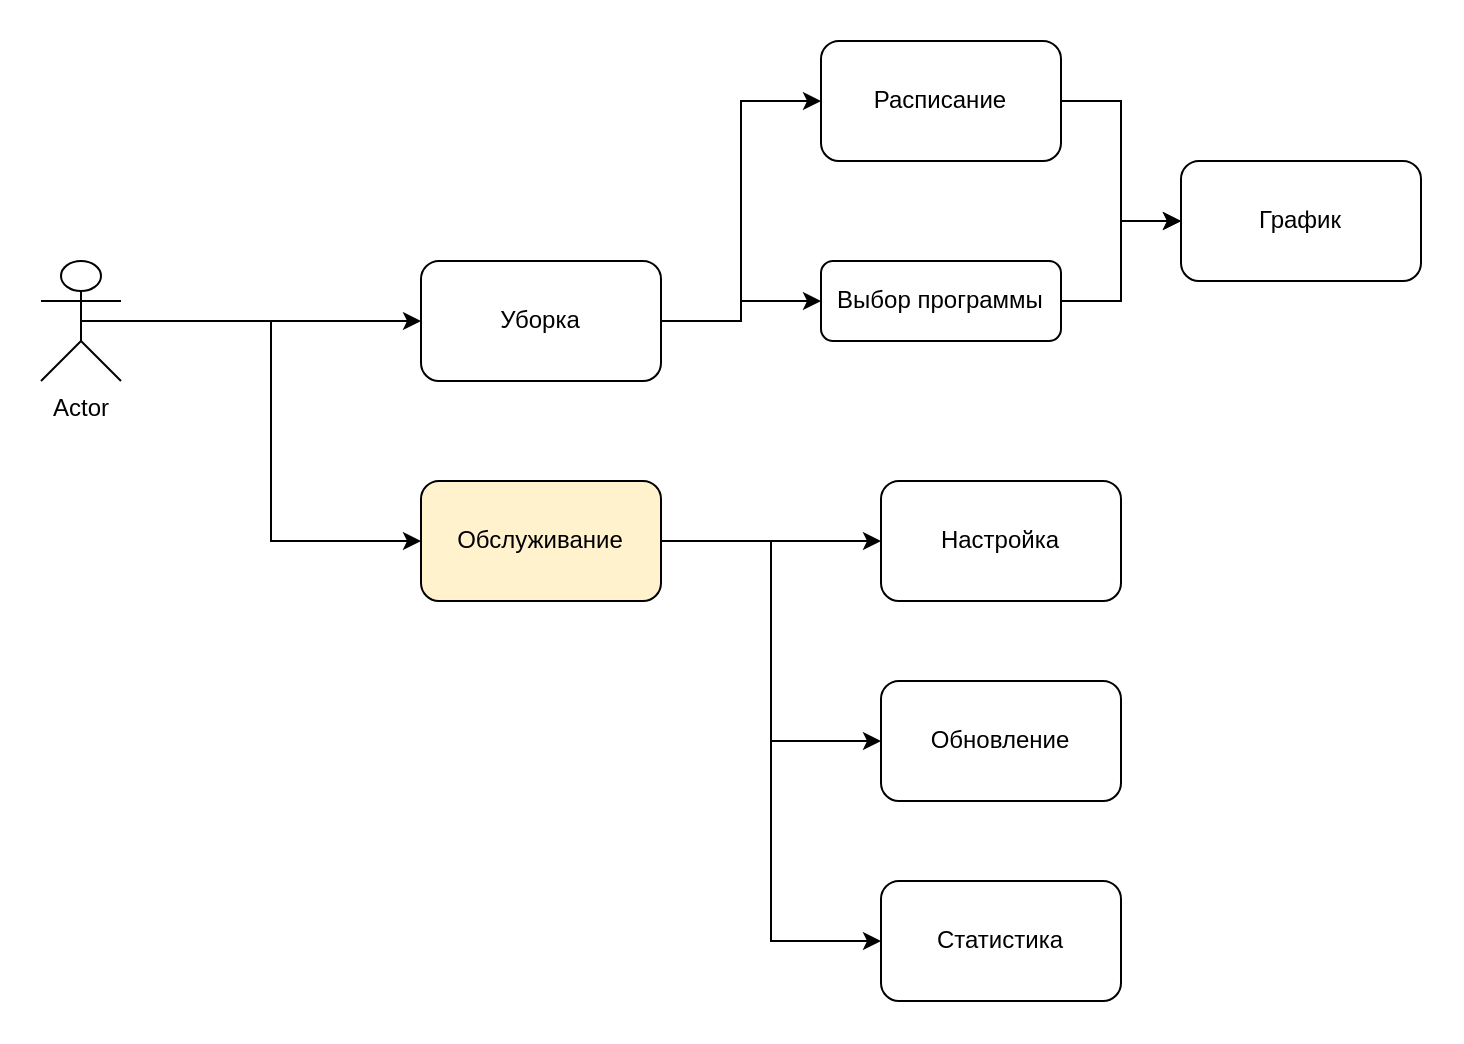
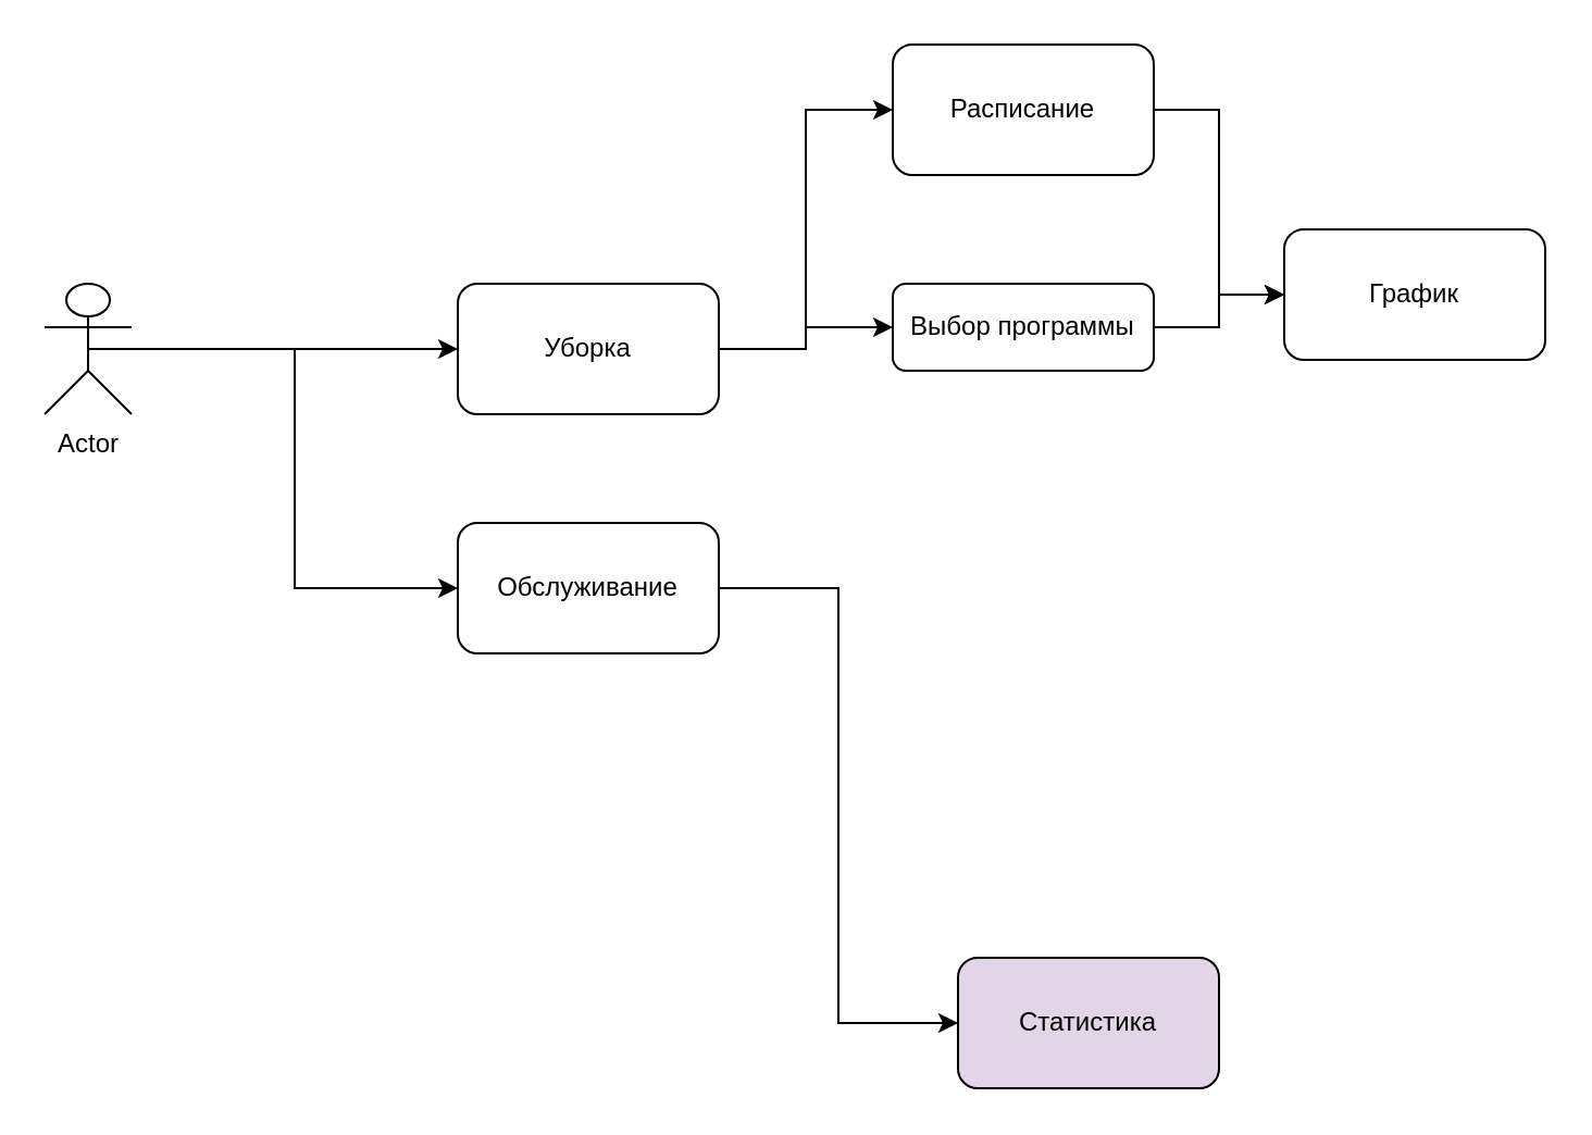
  <mxCell id="0" />
  <mxCell id="1" parent="0" />
  <mxCell id="2" style="edgeStyle=orthogonalEdgeStyle;rounded=0;orthogonalLoop=1;jettySize=auto;html=1;exitX=0.5;exitY=0.5;exitDx=0;exitDy=0;exitPerimeter=0;entryX=0;entryY=0.5;entryDx=0;entryDy=0;" edge="1" parent="1" source="4" target="8"><mxGeometry relative="1" as="geometry" /></mxCell>
  <mxCell id="3" style="edgeStyle=orthogonalEdgeStyle;rounded=0;orthogonalLoop=1;jettySize=auto;html=1;exitX=0.5;exitY=0.5;exitDx=0;exitDy=0;exitPerimeter=0;entryX=0;entryY=0.5;entryDx=0;entryDy=0;" edge="1" parent="1" source="4" target="11"><mxGeometry relative="1" as="geometry" /></mxCell>
  <mxCell id="4" value="Actor" style="shape=umlActor;verticalLabelPosition=bottom;verticalAlign=top;html=1;outlineConnect=0;" vertex="1" parent="1"><mxGeometry x="20" y="130" width="40" height="60" as="geometry" /></mxCell>
- <mxCell id="5" value="" style="edgeStyle=orthogonalEdgeStyle;rounded=0;orthogonalLoop=1;jettySize=auto;html=1;" edge="1" parent="1" source="8" target="12"><mxGeometry relative="1" as="geometry" /></mxCell>
- <mxCell id="6" style="edgeStyle=orthogonalEdgeStyle;rounded=0;orthogonalLoop=1;jettySize=auto;html=1;exitX=1;exitY=0.5;exitDx=0;exitDy=0;entryX=0;entryY=0.5;entryDx=0;entryDy=0;" edge="1" parent="1" source="8" target="13"><mxGeometry relative="1" as="geometry" /></mxCell>
  <mxCell id="7" style="edgeStyle=orthogonalEdgeStyle;rounded=0;orthogonalLoop=1;jettySize=auto;html=1;exitX=1;exitY=0.5;exitDx=0;exitDy=0;entryX=0;entryY=0.5;entryDx=0;entryDy=0;" edge="1" parent="1" source="8" target="14"><mxGeometry relative="1" as="geometry" /></mxCell>
- <mxCell id="8" value="Обслуживание" style="rounded=1;whiteSpace=wrap;html=1;fillColor=#fff2cc;" vertex="1" parent="1"><mxGeometry x="210" y="240" width="120" height="60" as="geometry" /></mxCell>
+ <mxCell id="8" value="Обслуживание" style="rounded=1;whiteSpace=wrap;html=1;" vertex="1" parent="1"><mxGeometry x="210" y="240" width="120" height="60" as="geometry" /></mxCell>
  <mxCell id="9" style="edgeStyle=orthogonalEdgeStyle;rounded=0;orthogonalLoop=1;jettySize=auto;html=1;exitX=1;exitY=0.5;exitDx=0;exitDy=0;entryX=0;entryY=0.5;entryDx=0;entryDy=0;" edge="1" parent="1" source="11" target="16"><mxGeometry relative="1" as="geometry" /></mxCell>
  <mxCell id="10" style="edgeStyle=orthogonalEdgeStyle;rounded=0;orthogonalLoop=1;jettySize=auto;html=1;exitX=1;exitY=0.5;exitDx=0;exitDy=0;entryX=0;entryY=0.5;entryDx=0;entryDy=0;" edge="1" parent="1" source="11" target="18"><mxGeometry relative="1" as="geometry" /></mxCell>
  <mxCell id="11" value="Уборка" style="rounded=1;whiteSpace=wrap;html=1;" vertex="1" parent="1"><mxGeometry x="210" y="130" width="120" height="60" as="geometry" /></mxCell>
- <mxCell id="12" value="Настройка" style="whiteSpace=wrap;html=1;rounded=1;" vertex="1" parent="1"><mxGeometry x="440" y="240" width="120" height="60" as="geometry" /></mxCell>
- <mxCell id="13" value="Обновление" style="rounded=1;whiteSpace=wrap;html=1;" vertex="1" parent="1"><mxGeometry x="440" y="340" width="120" height="60" as="geometry" /></mxCell>
- <mxCell id="14" value="Статистика" style="rounded=1;whiteSpace=wrap;html=1;" vertex="1" parent="1"><mxGeometry x="440" y="440" width="120" height="60" as="geometry" /></mxCell>
+ <mxCell id="14" value="Статистика" style="rounded=1;whiteSpace=wrap;html=1;fillColor=#e1d5e7;" vertex="1" parent="1"><mxGeometry x="440" y="440" width="120" height="60" as="geometry" /></mxCell>
  <mxCell id="15" style="edgeStyle=orthogonalEdgeStyle;rounded=0;orthogonalLoop=1;jettySize=auto;html=1;exitX=1;exitY=0.5;exitDx=0;exitDy=0;entryX=0;entryY=0.5;entryDx=0;entryDy=0;" edge="1" parent="1" source="16" target="19"><mxGeometry relative="1" as="geometry"><mxPoint x="560" y="110" as="targetPoint" /></mxGeometry></mxCell>
  <mxCell id="16" value="Выбор программы" style="rounded=1;whiteSpace=wrap;html=1;" vertex="1" parent="1"><mxGeometry x="410" y="130" width="120" height="40" as="geometry" /></mxCell>
  <mxCell id="17" style="edgeStyle=orthogonalEdgeStyle;rounded=0;orthogonalLoop=1;jettySize=auto;html=1;exitX=1;exitY=0.5;exitDx=0;exitDy=0;entryX=0;entryY=0.5;entryDx=0;entryDy=0;" edge="1" parent="1" source="18" target="19"><mxGeometry relative="1" as="geometry" /></mxCell>
  <mxCell id="18" value="Расписание" style="rounded=1;whiteSpace=wrap;html=1;" vertex="1" parent="1"><mxGeometry x="410" y="20" width="120" height="60" as="geometry" /></mxCell>
- <mxCell id="19" value="График" style="rounded=1;whiteSpace=wrap;html=1;" vertex="1" parent="1"><mxGeometry x="590" y="80" width="120" height="60" as="geometry" /></mxCell>
+ <mxCell id="19" value="График" style="rounded=1;whiteSpace=wrap;html=1;" vertex="1" parent="1"><mxGeometry x="590" y="105" width="120" height="60" as="geometry" /></mxCell>
